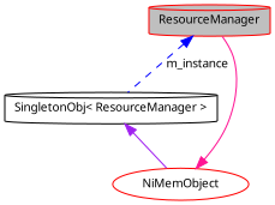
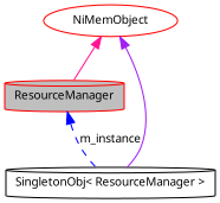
  digraph {
    node [color=red fontname="FreeSans.ttf" fontsize=10 shape=cylinder]
    edge [dir=back fontname="FreeSans.ttf" fontsize=10 labelfontname="FreeSans.ttf" labelfontsize=10 style=solid]
    n1 [fillcolor=grey75 fontcolor=black height=0.2 label=ResourceManager style=filled width=0.4]
    n2 [color=black height=0.2 label="SingletonObj\< ResourceManager \>" width=0.4]
    n3 [height=0.2 label=NiMemObject shape=ellipse width=0.4]
    n1 -> n2 [color=blue label=m_instance style=dashed]
    n3 -> n1 [color=deeppink]
-   n2 -> n3 [color=purple]
+   n3 -> n2 [color=purple]
  }
